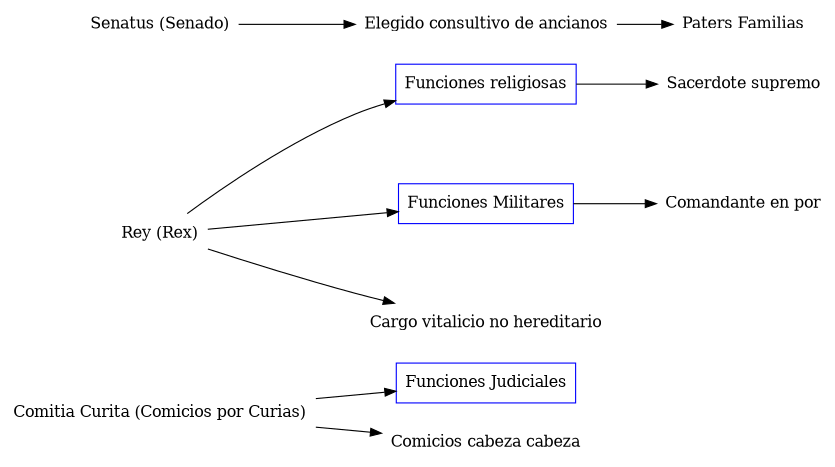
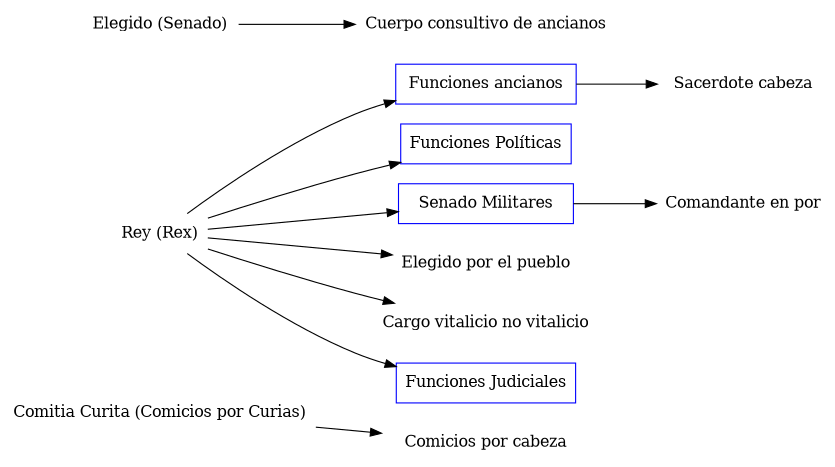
  digraph {
    rankdir=LR
    node [color=white shape=box]
    edge [color=black]
-   "Funciones religiosas" [color=blue]
+   "Funciones religiosas" [color=blue label="Funciones ancianos"]
    "Rey (Rex)"
-   "Funciones Militares" [color=blue]
+   "Funciones Políticas" [color=blue]
+   "Funciones Militares" [color=blue label="Senado Militares"]
    "Funciones Judiciales" [color=blue]
-   "Cargo vitalicio no hereditario"
-   "Sacerdote supremo"
+   "Elegido por el pueblo"
+   "Cargo vitalicio no hereditario" [label="Cargo vitalicio no vitalicio"]
+   "Sacerdote supremo" [label="Sacerdote cabeza"]
    n9 [label="Comandante en por"]
-   "Senatus (Senado)"
-   "Cuerpo consultivo de ancianos" [label="Elegido consultivo de ancianos"]
-   "Paters Familias"
+   "Senatus (Senado)" [label="Elegido (Senado)"]
+   "Cuerpo consultivo de ancianos"
    "Comitia Curita (Comicios por Curias)"
-   "Comicios por cabeza" [label="Comicios cabeza cabeza"]
+   "Comicios por cabeza"
    "Funciones religiosas" -> "Sacerdote supremo"
    "Rey (Rex)" -> "Funciones religiosas"
+   "Rey (Rex)" -> "Funciones Políticas"
    "Rey (Rex)" -> "Funciones Militares"
-   "Comitia Curita (Comicios por Curias)" -> "Funciones Judiciales"
+   "Rey (Rex)" -> "Funciones Judiciales"
+   "Rey (Rex)" -> "Elegido por el pueblo"
    "Rey (Rex)" -> "Cargo vitalicio no hereditario"
    "Funciones Militares" -> n9
    "Senatus (Senado)" -> "Cuerpo consultivo de ancianos"
-   "Cuerpo consultivo de ancianos" -> "Paters Familias"
    "Comitia Curita (Comicios por Curias)" -> "Comicios por cabeza"
  }
